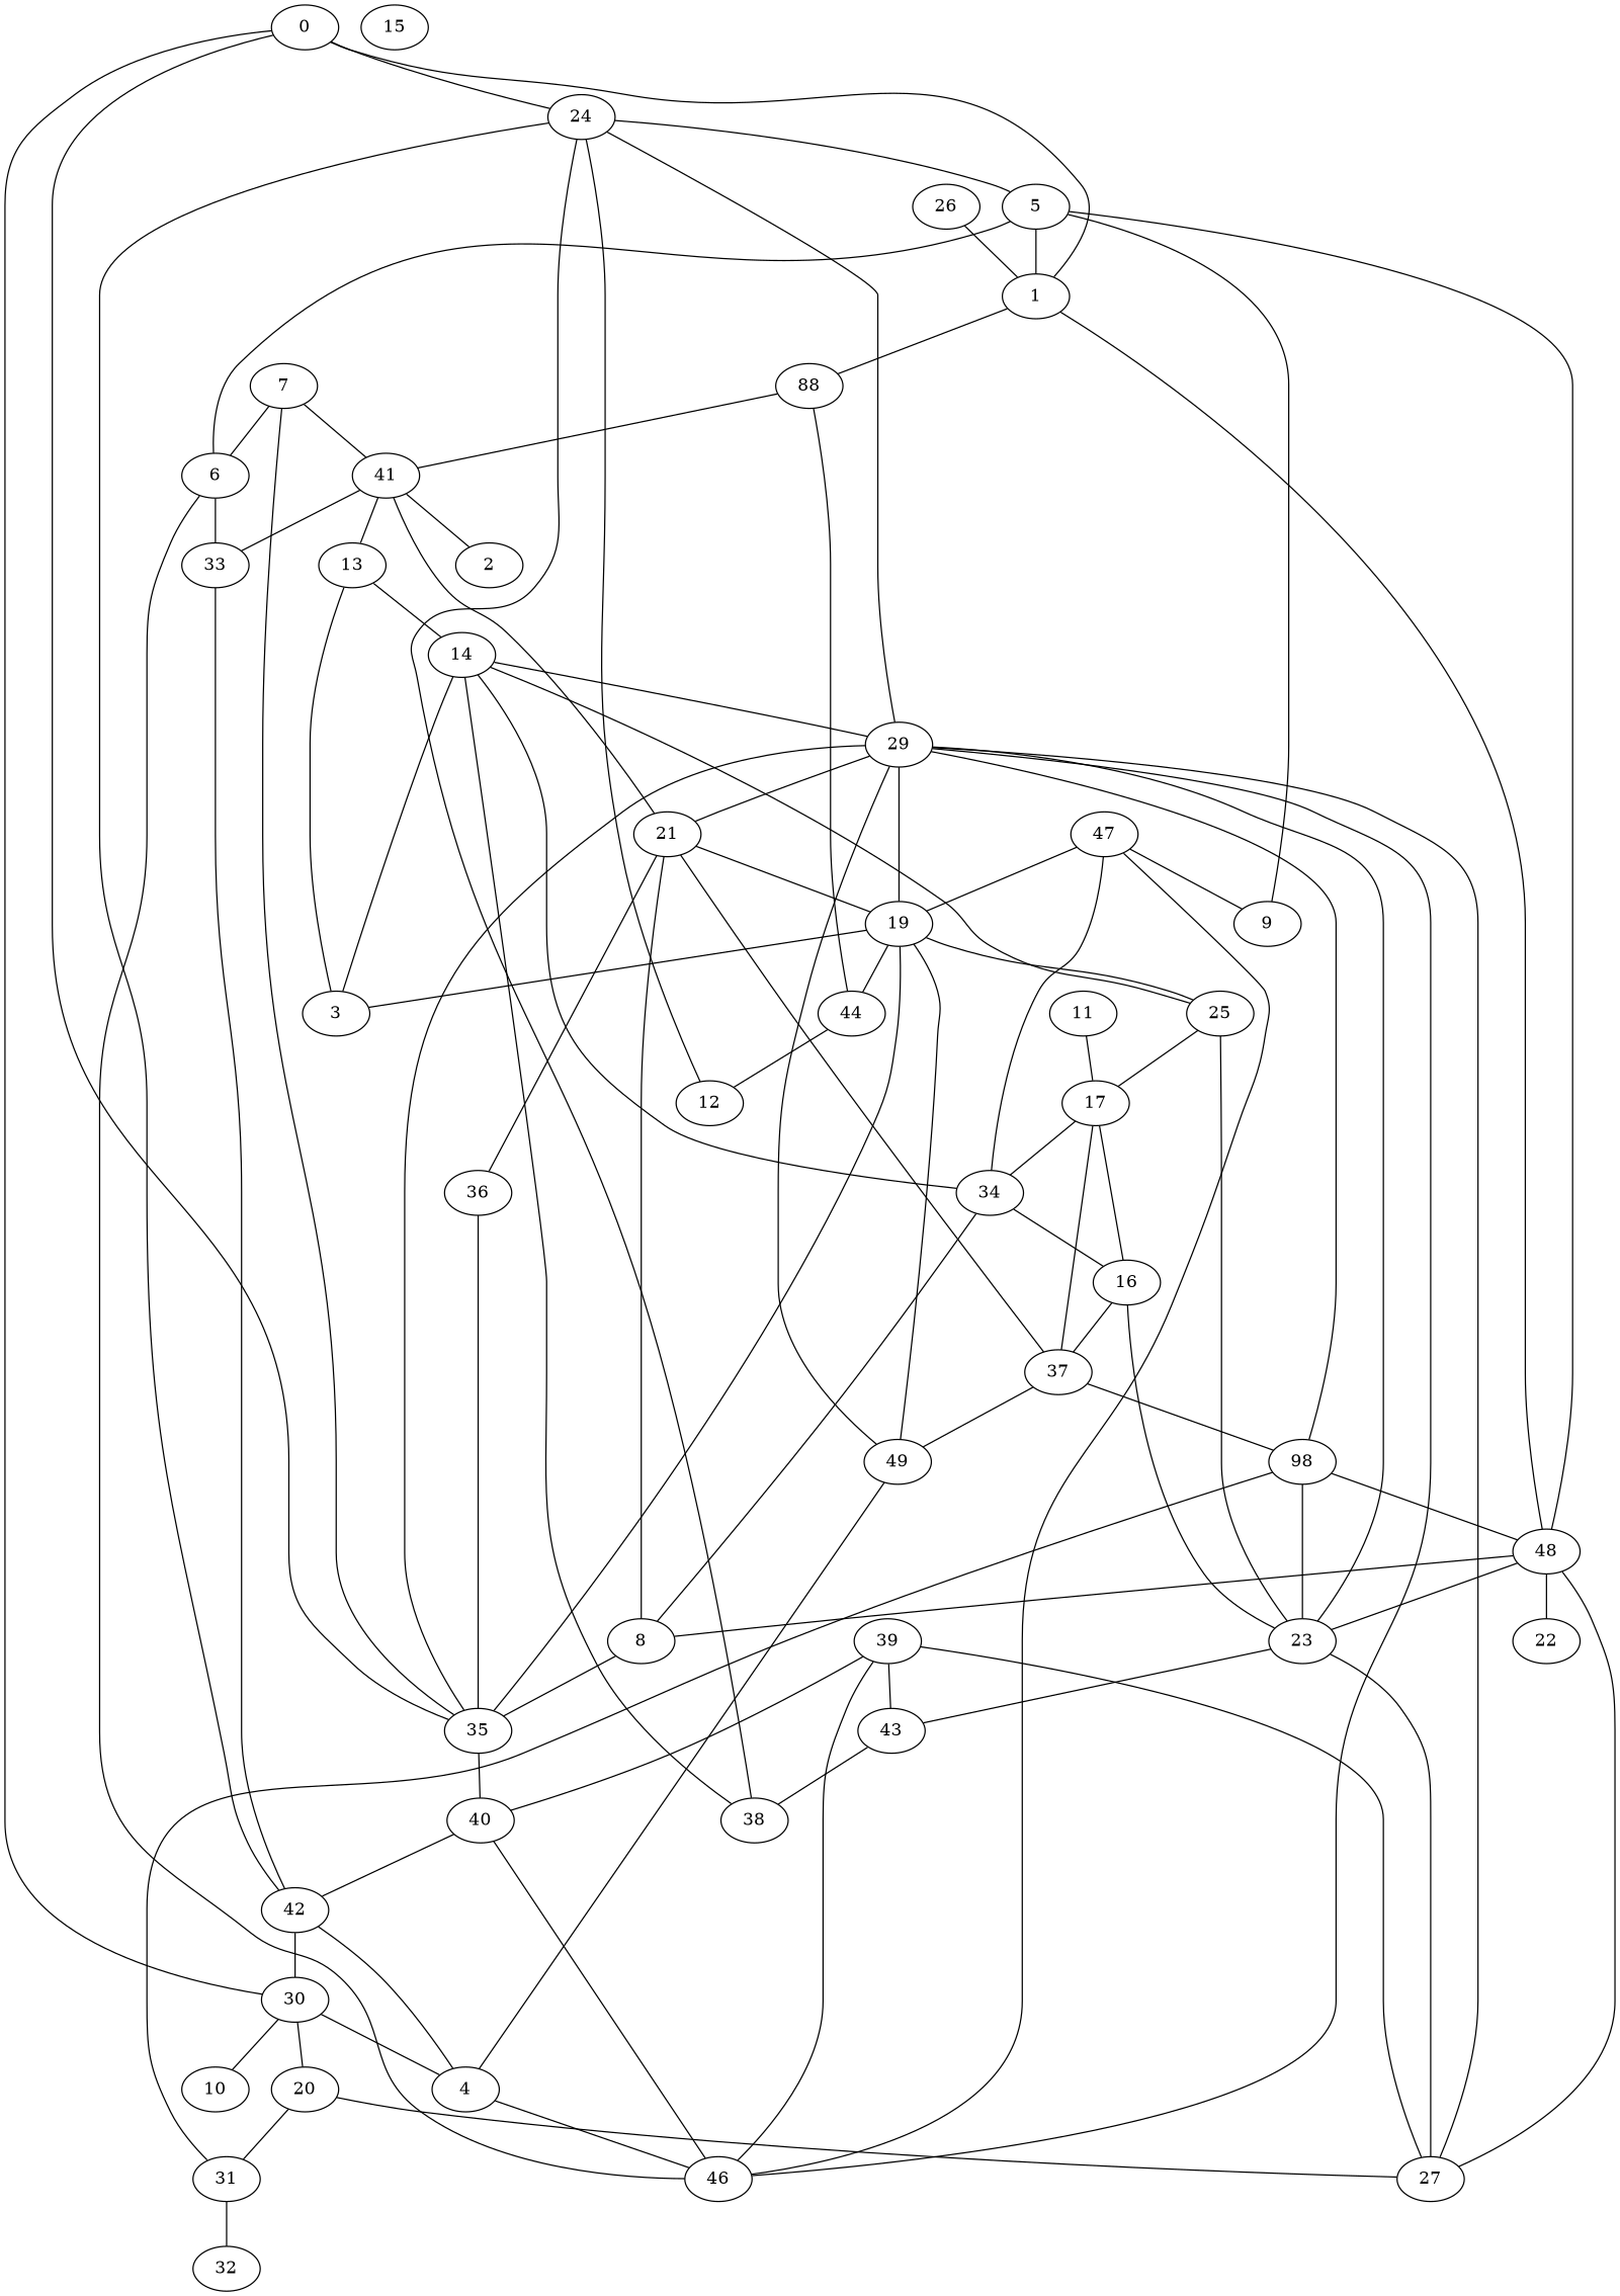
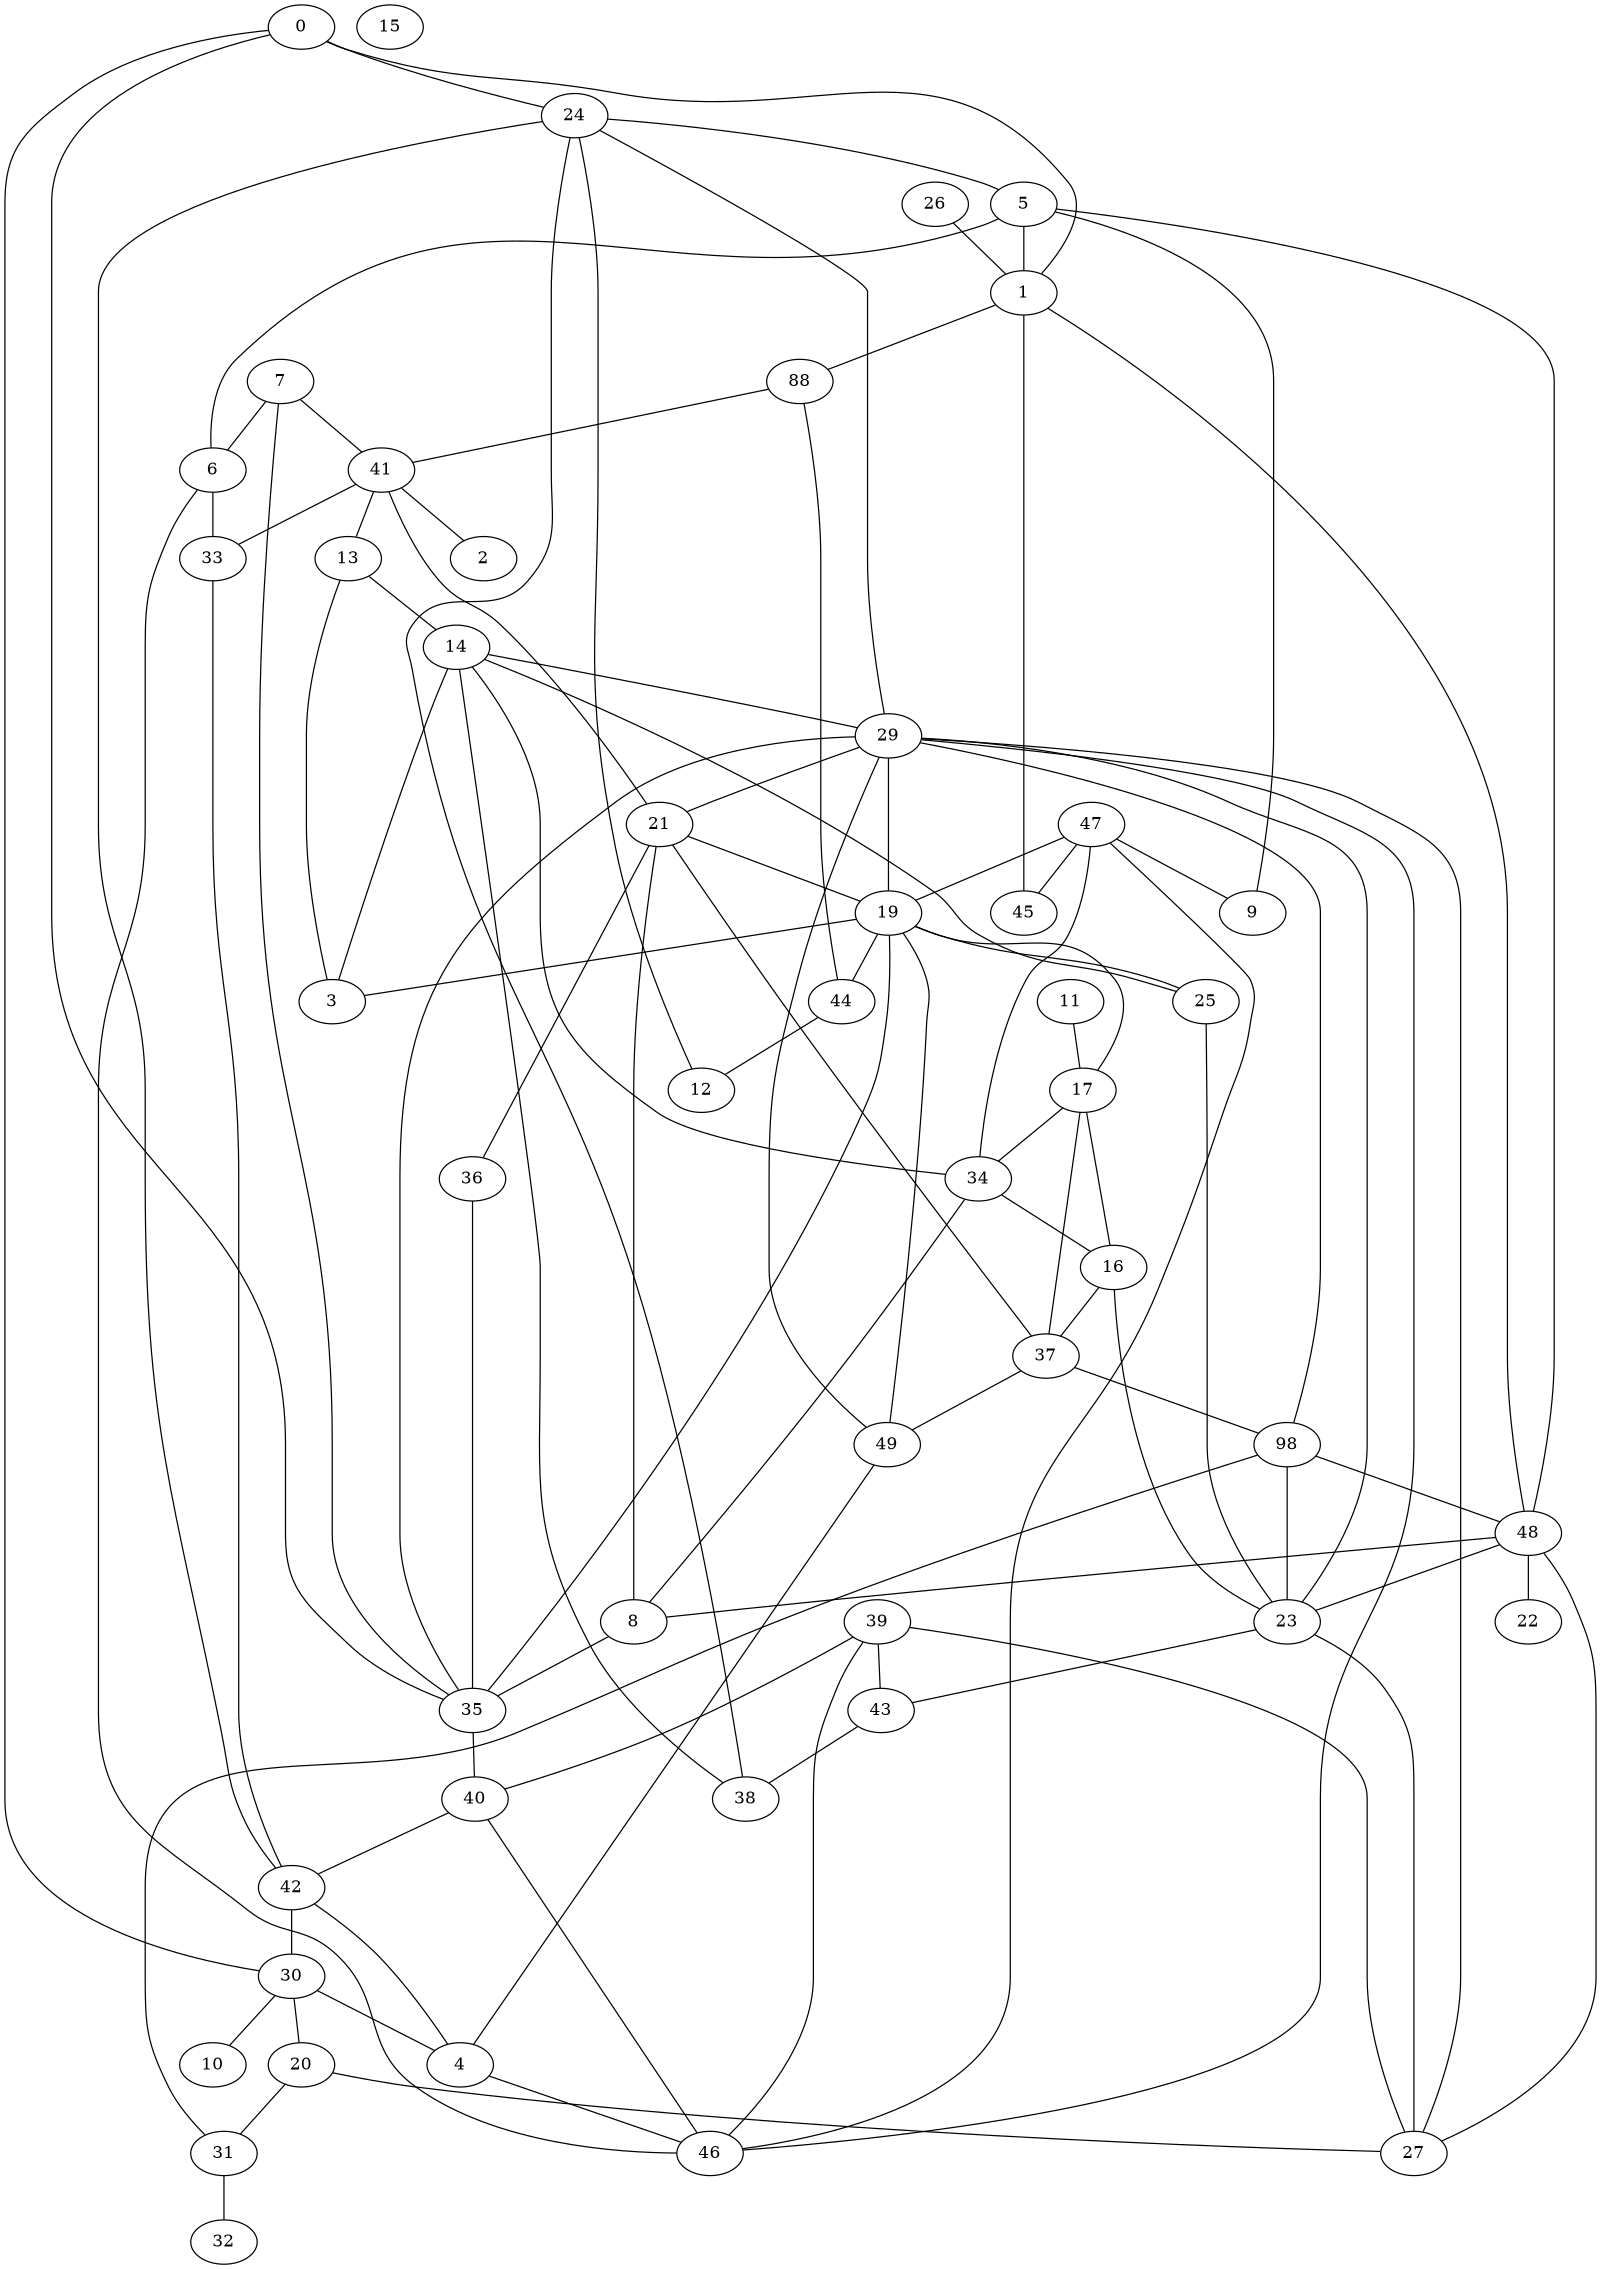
  graph {
    0
    24
    35
    5
    29
    19
    40
    1
    n9 [label=88]
+   45
    41
    3
    13
    14
    34
    38
    4
    46
    42
    6
    9
    33
    7
    2
    8
    11
    17
    16
    12
    n30 [label=98]
    21
    15
    23
    37
    27
    43
    49
    31
    48
    32
    22
    25
    44
    20
    36
    26
    30
    10
    39
    47
    0 -- 24
    0 -- 35
    24 -- 5
    35 -- 29
    35 -- 19
    35 -- 40
    5 -- 1
    5 -- 6
    5 -- 9
    29 -- 24
    29 -- 46
    29 -- n30
    29 -- 21
    19 -- 29
    19 -- 3
-   25 -- 17
+   19 -- 17
    19 -- 25
    19 -- 44
    40 -- 46
    40 -- 42
    1 -- 0
    1 -- n9
+   1 -- 45
    n9 -- 41
    41 -- 13
    41 -- 33
    41 -- 2
    3 -- 13
    3 -- 14
    13 -- 14
    14 -- 29
    14 -- 34
    14 -- 38
    34 -- 8
    34 -- 16
    38 -- 24
    4 -- 46
    4 -- 42
    42 -- 24
    42 -- 30
    6 -- 46
    6 -- 33
    33 -- 42
    7 -- 35
    7 -- 41
    7 -- 6
    8 -- 35
    11 -- 17
    17 -- 34
    17 -- 16
    16 -- 23
    16 -- 37
    12 -- 24
    n30 -- 23
    n30 -- 31
    n30 -- 48
    21 -- 19
    21 -- 41
    21 -- 8
    21 -- 37
    21 -- 36
    23 -- 29
    23 -- 27
    23 -- 43
    37 -- 17
    37 -- n30
    37 -- 49
    27 -- 29
    43 -- 38
    49 -- 29
    49 -- 19
    49 -- 4
    31 -- 32
    48 -- 5
    48 -- 1
    48 -- 8
    48 -- 23
    48 -- 27
    48 -- 22
    25 -- 14
    25 -- 23
    44 -- n9
    44 -- 12
    20 -- 27
    20 -- 31
    36 -- 35
    26 -- 1
    30 -- 0
    30 -- 4
    30 -- 20
    30 -- 10
    39 -- 40
    39 -- 46
    39 -- 27
    39 -- 43
    47 -- 19
+   47 -- 45
    47 -- 34
    47 -- 46
    47 -- 9
  }
